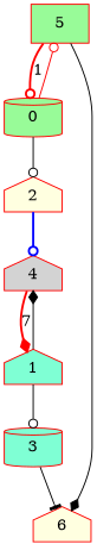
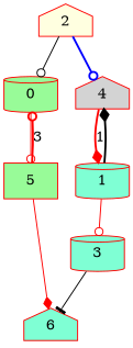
  digraph {
    node [color=red fillcolor=lightyellow shape=house style=filled]
    edge [arrowhead=odot]
    2
    0 [fillcolor=palegreen shape=cylinder]
    5 [fillcolor=palegreen shape=box]
    4 [fillcolor=lightgrey]
-   6
-   1 [fillcolor=aquamarine]
+   6 [fillcolor=aquamarine]
+   1 [fillcolor=aquamarine shape=cylinder]
    3 [fillcolor=aquamarine shape=cylinder]
    2 -> 4 [color=blue style=bold]
-   0 -> 2
+   2 -> 0
    0 -> 5 [color=red]
-   5 -> 0 [color=red label=1 style=bold]
-   5 -> 6 [arrowhead=diamond]
-   4 -> 1 [arrowhead=diamond color=red label=7 style=bold]
-   1 -> 4 [arrowhead=diamond]
-   1 -> 3
+   5 -> 0 [color=red label=3 style=bold]
+   5 -> 6 [arrowhead=diamond color=red]
+   4 -> 1 [arrowhead=diamond color=red label=1 style=bold]
+   1 -> 4 [arrowhead=diamond style=bold]
+   1 -> 3 [color=red]
    3 -> 6 [arrowhead=tee]
  }
